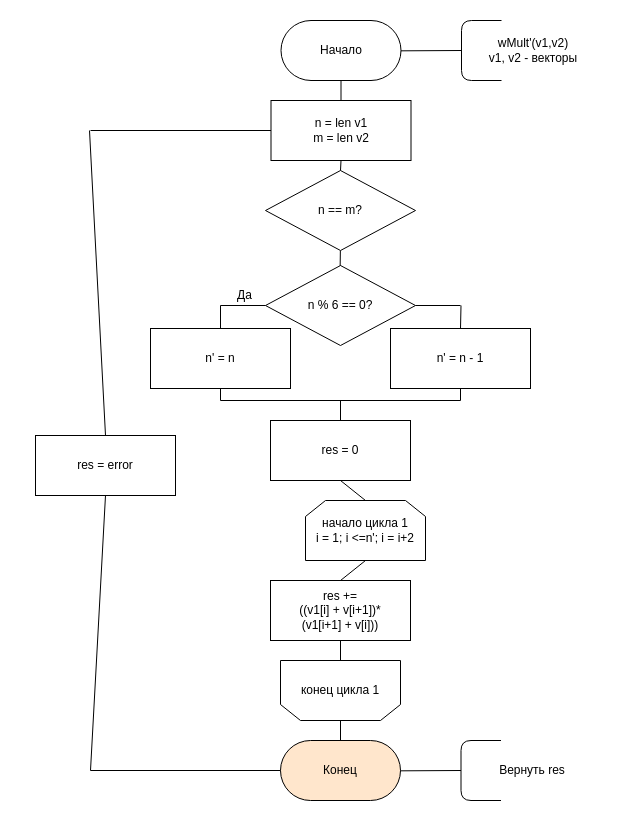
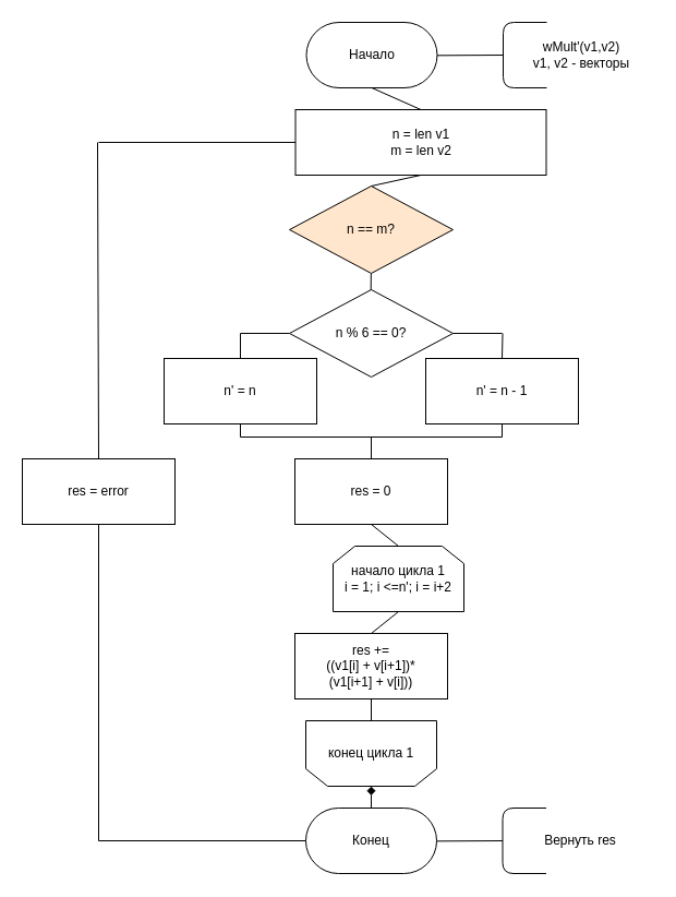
  <mxCell id="0" />
  <mxCell id="1" parent="0" />
  <mxCell id="2" value="Начало&lt;br&gt;" style="rounded=1;whiteSpace=wrap;html=1;arcSize=50;" vertex="1" parent="1"><mxGeometry x="280.5" y="20" width="120" height="60" as="geometry" /></mxCell>
  <mxCell id="3" value="" style="endArrow=none;html=1;" edge="1" parent="1"><mxGeometry width="50" height="50" relative="1" as="geometry"><mxPoint x="501" y="80" as="sourcePoint" /><mxPoint x="501" y="20" as="targetPoint" /><Array as="points"><mxPoint x="461" y="80" /><mxPoint x="461" y="20" /></Array></mxGeometry></mxCell>
  <mxCell id="4" value="" style="endArrow=none;html=1;exitX=1;exitY=0.5;exitDx=0;exitDy=0;" edge="1" parent="1"><mxGeometry width="50" height="50" relative="1" as="geometry"><mxPoint x="400.333" y="50.333" as="sourcePoint" /><mxPoint x="461" y="50" as="targetPoint" /></mxGeometry></mxCell>
  <mxCell id="5" value="wMult'(v1,v2)&lt;br&gt;v1, v2 - векторы&lt;br&gt;" style="text;html=1;strokeColor=none;fillColor=none;align=center;verticalAlign=middle;whiteSpace=wrap;rounded=0;" vertex="1" parent="1"><mxGeometry x="467.5" y="25" width="130" height="50" as="geometry" /></mxCell>
- <mxCell id="6" value="n = len v1&lt;br&gt;m = len v2&lt;br&gt;" style="rounded=0;whiteSpace=wrap;html=1;" vertex="1" parent="1"><mxGeometry x="270.5" y="100" width="140" height="60" as="geometry" /></mxCell>
+ <mxCell id="6" value="n = len v1&lt;br&gt;m = len v2&lt;br&gt;" style="rounded=0;whiteSpace=wrap;html=1;" vertex="1" parent="1"><mxGeometry x="270.5" y="100" width="230" height="60" as="geometry" /></mxCell>
  <mxCell id="7" value="" style="endArrow=none;html=1;entryX=0.5;entryY=1;entryDx=0;entryDy=0;exitX=0.5;exitY=0;exitDx=0;exitDy=0;" edge="1" parent="1" source="6" target="2"><mxGeometry width="50" height="50" relative="1" as="geometry"><mxPoint x="187.5" y="250" as="sourcePoint" /><mxPoint x="237.5" y="200" as="targetPoint" /></mxGeometry></mxCell>
- <mxCell id="8" value="n == m?" style="rhombus;whiteSpace=wrap;html=1;" vertex="1" parent="1"><mxGeometry x="265" y="170" width="150" height="80" as="geometry" /></mxCell>
+ <mxCell id="8" value="n == m?" style="rhombus;whiteSpace=wrap;html=1;fillColor=#ffe6cc;" vertex="1" parent="1"><mxGeometry x="265" y="170" width="150" height="80" as="geometry" /></mxCell>
  <mxCell id="9" value="" style="endArrow=none;html=1;entryX=0.5;entryY=1;entryDx=0;entryDy=0;exitX=0.5;exitY=0;exitDx=0;exitDy=0;" edge="1" parent="1" source="8" target="6"><mxGeometry width="50" height="50" relative="1" as="geometry"><mxPoint x="157.5" y="280" as="sourcePoint" /><mxPoint x="207.5" y="230" as="targetPoint" /></mxGeometry></mxCell>
  <mxCell id="10" value="начало цикла 1&lt;br&gt;i = 1; i &amp;lt;=n'; i = i+2&lt;br&gt;" style="shape=loopLimit;whiteSpace=wrap;html=1;" vertex="1" parent="1"><mxGeometry x="305" y="500" width="120" height="60" as="geometry" /></mxCell>
  <mxCell id="11" value="конец цикла 1&lt;br&gt;" style="shape=loopLimit;whiteSpace=wrap;html=1;direction=west;" vertex="1" parent="1"><mxGeometry x="280" y="660" width="120" height="60" as="geometry" /></mxCell>
  <mxCell id="12" value="res = 0&lt;br&gt;" style="rounded=0;whiteSpace=wrap;html=1;" vertex="1" parent="1"><mxGeometry x="270" y="420" width="140" height="60" as="geometry" /></mxCell>
  <mxCell id="13" value="" style="endArrow=none;html=1;entryX=0.5;entryY=1;entryDx=0;entryDy=0;exitX=0.5;exitY=0;exitDx=0;exitDy=0;" edge="1" parent="1" source="10" target="12"><mxGeometry width="50" height="50" relative="1" as="geometry"><mxPoint x="87" y="480" as="sourcePoint" /><mxPoint x="137" y="430" as="targetPoint" /></mxGeometry></mxCell>
  <mxCell id="14" value="res += &lt;br&gt;((v1[i] + v[i+1])*&lt;br&gt;(v1[i+1] + v[i]))&lt;br&gt;" style="rounded=0;whiteSpace=wrap;html=1;" vertex="1" parent="1"><mxGeometry x="270" y="580" width="140" height="60" as="geometry" /></mxCell>
  <mxCell id="15" value="" style="endArrow=none;html=1;entryX=0.5;entryY=1;entryDx=0;entryDy=0;exitX=0.5;exitY=0;exitDx=0;exitDy=0;" edge="1" parent="1" source="14" target="10"><mxGeometry width="50" height="50" relative="1" as="geometry"><mxPoint x="107" y="570" as="sourcePoint" /><mxPoint x="157" y="520" as="targetPoint" /></mxGeometry></mxCell>
  <mxCell id="16" value="n % 6 == 0?" style="rhombus;whiteSpace=wrap;html=1;" vertex="1" parent="1"><mxGeometry x="265" y="265" width="150" height="80" as="geometry" /></mxCell>
  <mxCell id="17" value="n' = n - 1" style="rounded=0;whiteSpace=wrap;html=1;" vertex="1" parent="1"><mxGeometry x="390" y="328" width="140" height="60" as="geometry" /></mxCell>
  <mxCell id="18" value="n' = n" style="rounded=0;whiteSpace=wrap;html=1;" vertex="1" parent="1"><mxGeometry x="150" y="328" width="140" height="60" as="geometry" /></mxCell>
  <mxCell id="19" value="" style="endArrow=none;html=1;entryX=0;entryY=0.5;entryDx=0;entryDy=0;" edge="1" parent="1" target="16"><mxGeometry width="50" height="50" relative="1" as="geometry"><mxPoint x="220" y="305" as="sourcePoint" /><mxPoint x="230" y="295" as="targetPoint" /></mxGeometry></mxCell>
  <mxCell id="20" value="" style="endArrow=none;html=1;exitX=0.5;exitY=0;exitDx=0;exitDy=0;" edge="1" parent="1" source="18"><mxGeometry width="50" height="50" relative="1" as="geometry"><mxPoint x="170" y="325" as="sourcePoint" /><mxPoint x="220" y="305" as="targetPoint" /></mxGeometry></mxCell>
  <mxCell id="21" value="" style="endArrow=none;html=1;exitX=1;exitY=0.5;exitDx=0;exitDy=0;" edge="1" parent="1" source="16"><mxGeometry width="50" height="50" relative="1" as="geometry"><mxPoint x="430" y="295" as="sourcePoint" /><mxPoint x="460" y="305" as="targetPoint" /></mxGeometry></mxCell>
  <mxCell id="22" value="" style="endArrow=none;html=1;exitX=0.5;exitY=0;exitDx=0;exitDy=0;" edge="1" parent="1" source="17"><mxGeometry width="50" height="50" relative="1" as="geometry"><mxPoint x="467.5" y="325" as="sourcePoint" /><mxPoint x="460.5" y="305" as="targetPoint" /></mxGeometry></mxCell>
- <mxCell id="23" value="Да&lt;br&gt;&lt;br&gt;" style="text;html=1;resizable=0;points=[];autosize=1;align=left;verticalAlign=top;spacingTop=-4;" vertex="1" parent="1"><mxGeometry x="235" y="285" width="30" height="30" as="geometry" /></mxCell>
  <mxCell id="24" value="" style="endArrow=none;html=1;entryX=0.5;entryY=1;entryDx=0;entryDy=0;" edge="1" parent="1" target="18"><mxGeometry width="50" height="50" relative="1" as="geometry"><mxPoint x="220" y="400" as="sourcePoint" /><mxPoint x="250" y="415" as="targetPoint" /></mxGeometry></mxCell>
  <mxCell id="25" value="" style="endArrow=none;html=1;entryX=0.5;entryY=1;entryDx=0;entryDy=0;" edge="1" parent="1" target="17"><mxGeometry width="50" height="50" relative="1" as="geometry"><mxPoint x="460" y="400" as="sourcePoint" /><mxPoint x="230" y="415" as="targetPoint" /></mxGeometry></mxCell>
  <mxCell id="26" value="" style="endArrow=none;html=1;" edge="1" parent="1"><mxGeometry width="50" height="50" relative="1" as="geometry"><mxPoint x="220" y="400" as="sourcePoint" /><mxPoint x="460" y="400" as="targetPoint" /></mxGeometry></mxCell>
  <mxCell id="27" value="" style="endArrow=none;html=1;entryX=0.5;entryY=1;entryDx=0;entryDy=0;exitX=0.5;exitY=0;exitDx=0;exitDy=0;" edge="1" parent="1"><mxGeometry width="50" height="50" relative="1" as="geometry"><mxPoint x="339.667" y="265.333" as="sourcePoint" /><mxPoint x="339.857" y="250.238" as="targetPoint" /></mxGeometry></mxCell>
  <mxCell id="28" value="" style="endArrow=none;html=1;exitX=0.5;exitY=0;exitDx=0;exitDy=0;" edge="1" parent="1" source="12"><mxGeometry width="50" height="50" relative="1" as="geometry"><mxPoint x="320" y="470" as="sourcePoint" /><mxPoint x="340" y="400" as="targetPoint" /></mxGeometry></mxCell>
  <mxCell id="29" value="" style="endArrow=none;html=1;entryX=0.5;entryY=1;entryDx=0;entryDy=0;exitX=0.5;exitY=1;exitDx=0;exitDy=0;" edge="1" parent="1" source="11" target="14"><mxGeometry width="50" height="50" relative="1" as="geometry"><mxPoint x="210" y="640" as="sourcePoint" /><mxPoint x="260" y="590" as="targetPoint" /></mxGeometry></mxCell>
- <mxCell id="30" value="Конец&lt;br&gt;" style="rounded=1;whiteSpace=wrap;html=1;arcSize=50;fillColor=#ffe6cc;" vertex="1" parent="1"><mxGeometry x="280" y="740" width="120" height="60" as="geometry" /></mxCell>
+ <mxCell id="30" value="Конец&lt;br&gt;" style="rounded=1;whiteSpace=wrap;html=1;arcSize=50;" vertex="1" parent="1"><mxGeometry x="280" y="740" width="120" height="60" as="geometry" /></mxCell>
  <mxCell id="31" value="" style="endArrow=none;html=1;" edge="1" parent="1"><mxGeometry width="50" height="50" relative="1" as="geometry"><mxPoint x="500.5" y="800" as="sourcePoint" /><mxPoint x="500.5" y="740" as="targetPoint" /><Array as="points"><mxPoint x="460.5" y="800" /><mxPoint x="460.5" y="740" /></Array></mxGeometry></mxCell>
  <mxCell id="32" value="" style="endArrow=none;html=1;exitX=1;exitY=0.5;exitDx=0;exitDy=0;" edge="1" parent="1"><mxGeometry width="50" height="50" relative="1" as="geometry"><mxPoint x="399.833" y="770.333" as="sourcePoint" /><mxPoint x="460.5" y="770" as="targetPoint" /></mxGeometry></mxCell>
  <mxCell id="33" value="Вернуть res" style="text;html=1;strokeColor=none;fillColor=none;align=center;verticalAlign=middle;whiteSpace=wrap;rounded=0;" vertex="1" parent="1"><mxGeometry x="467" y="745" width="130" height="50" as="geometry" /></mxCell>
  <mxCell id="34" value="" style="endArrow=none;html=1;entryX=0;entryY=0.5;entryDx=0;entryDy=0;" edge="1" parent="1" target="6"><mxGeometry width="50" height="50" relative="1" as="geometry"><mxPoint x="90" y="130" as="sourcePoint" /><mxPoint x="140" y="130" as="targetPoint" /></mxGeometry></mxCell>
- <mxCell id="35" value="res = error&lt;br&gt;" style="rounded=0;whiteSpace=wrap;html=1;" vertex="1" parent="1"><mxGeometry x="35" y="435" width="140" height="60" as="geometry" /></mxCell>
+ <mxCell id="35" value="res = error&lt;br&gt;" style="rounded=0;whiteSpace=wrap;html=1;" vertex="1" parent="1"><mxGeometry x="20" y="420" width="140" height="60" as="geometry" /></mxCell>
  <mxCell id="36" value="" style="endArrow=none;html=1;entryX=0.5;entryY=0;entryDx=0;entryDy=0;" edge="1" parent="1" target="35"><mxGeometry width="50" height="50" relative="1" as="geometry"><mxPoint x="89" y="130" as="sourcePoint" /><mxPoint x="60" y="170" as="targetPoint" /></mxGeometry></mxCell>
  <mxCell id="37" value="" style="endArrow=none;html=1;entryX=0.5;entryY=1;entryDx=0;entryDy=0;" edge="1" parent="1" target="35"><mxGeometry width="50" height="50" relative="1" as="geometry"><mxPoint x="90" y="770" as="sourcePoint" /><mxPoint x="110" y="570" as="targetPoint" /></mxGeometry></mxCell>
  <mxCell id="38" value="" style="endArrow=none;html=1;entryX=0;entryY=0.5;entryDx=0;entryDy=0;" edge="1" parent="1" target="30"><mxGeometry width="50" height="50" relative="1" as="geometry"><mxPoint x="90" y="770" as="sourcePoint" /><mxPoint x="200" y="810" as="targetPoint" /></mxGeometry></mxCell>
- <mxCell id="39" value="" style="endArrow=none;html=1;entryX=0.5;entryY=0;entryDx=0;entryDy=0;exitX=0.5;exitY=0;exitDx=0;exitDy=0;" edge="1" parent="1" source="30" target="11"><mxGeometry width="50" height="50" relative="1" as="geometry"><mxPoint x="120" y="690" as="sourcePoint" /><mxPoint x="170" y="640" as="targetPoint" /></mxGeometry></mxCell>
+ <mxCell id="39" value="" style="endArrow=diamond;html=1;entryX=0.5;entryY=0;entryDx=0;entryDy=0;exitX=0.5;exitY=0;exitDx=0;exitDy=0;" edge="1" parent="1" source="30" target="11"><mxGeometry width="50" height="50" relative="1" as="geometry"><mxPoint x="120" y="690" as="sourcePoint" /><mxPoint x="170" y="640" as="targetPoint" /></mxGeometry></mxCell>
